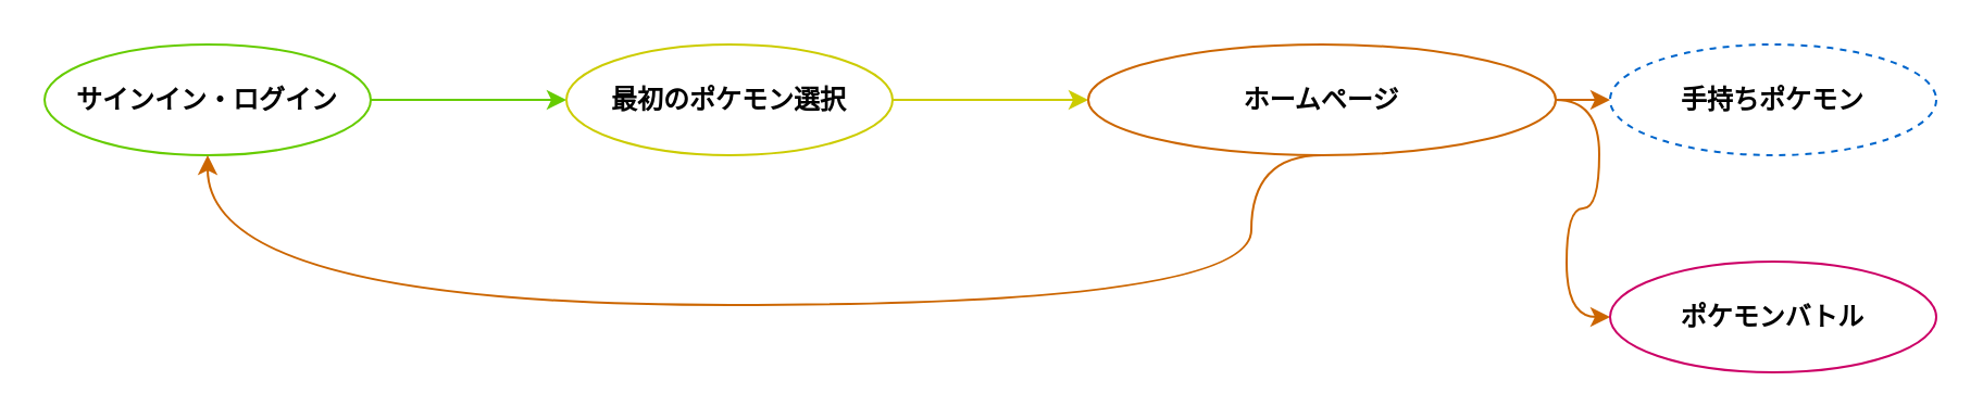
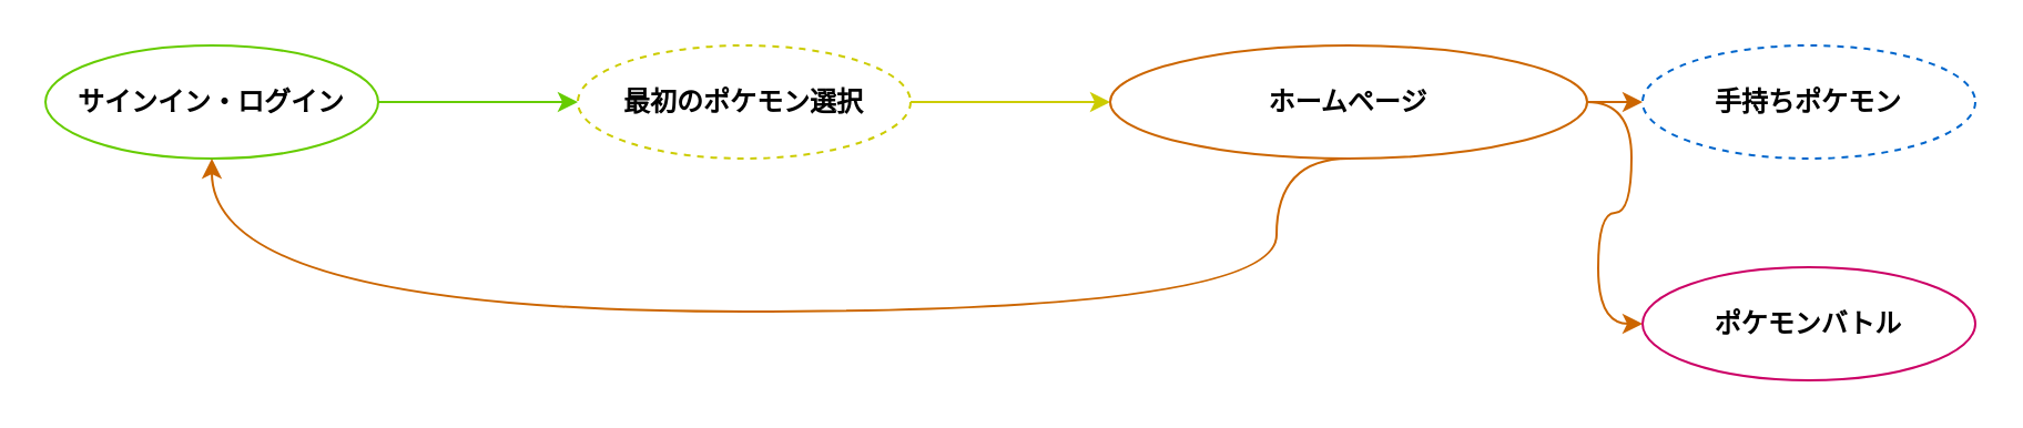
  <mxCell id="0" />
  <mxCell id="1" parent="0" />
  <mxCell id="2" style="edgeStyle=orthogonalEdgeStyle;rounded=0;orthogonalLoop=1;jettySize=auto;html=1;entryX=0;entryY=0.5;entryDx=0;entryDy=0;strokeColor=#66CC00;fontStyle=1" edge="1" parent="1" source="3" target="5"><mxGeometry relative="1" as="geometry"><mxPoint x="250" y="46" as="targetPoint" /></mxGeometry></mxCell>
  <mxCell id="3" value="サインイン・ログイン" style="ellipse;whiteSpace=wrap;html=1;align=center;strokeColor=#66CC00;fontStyle=1" vertex="1" parent="1"><mxGeometry x="20" y="20" width="150" height="51" as="geometry" /></mxCell>
  <mxCell id="4" style="edgeStyle=orthogonalEdgeStyle;rounded=0;orthogonalLoop=1;jettySize=auto;html=1;strokeColor=#CCCC00;fontStyle=1" edge="1" parent="1" source="5" target="8"><mxGeometry relative="1" as="geometry" /></mxCell>
- <mxCell id="5" value="最初のポケモン選択" style="ellipse;whiteSpace=wrap;html=1;align=center;strokeColor=#CCCC00;fontStyle=1" vertex="1" parent="1"><mxGeometry x="260" y="20" width="150" height="51" as="geometry" /></mxCell>
+ <mxCell id="5" value="最初のポケモン選択" style="ellipse;whiteSpace=wrap;html=1;align=center;strokeColor=#CCCC00;fontStyle=1;dashed=1;" vertex="1" parent="1"><mxGeometry x="260" y="20" width="150" height="51" as="geometry" /></mxCell>
  <mxCell id="6" style="edgeStyle=orthogonalEdgeStyle;rounded=0;orthogonalLoop=1;jettySize=auto;html=1;entryX=0;entryY=0.5;entryDx=0;entryDy=0;strokeColor=#CC6600;fontStyle=1" edge="1" parent="1" source="8" target="9"><mxGeometry relative="1" as="geometry" /></mxCell>
  <mxCell id="7" style="edgeStyle=orthogonalEdgeStyle;rounded=0;orthogonalLoop=1;jettySize=auto;html=1;entryX=0;entryY=0.5;entryDx=0;entryDy=0;curved=1;strokeColor=#CC6600;fontStyle=1" edge="1" parent="1" source="8" target="10"><mxGeometry relative="1" as="geometry" /></mxCell>
  <mxCell id="8" value="ホームページ" style="ellipse;whiteSpace=wrap;html=1;align=center;strokeColor=#CC6600;fontStyle=1" vertex="1" parent="1"><mxGeometry x="500" y="20" width="215" height="51" as="geometry" /></mxCell>
  <mxCell id="9" value="手持ちポケモン" style="ellipse;whiteSpace=wrap;html=1;align=center;strokeColor=#0066CC;fontStyle=1;dashed=1;" vertex="1" parent="1"><mxGeometry x="740" y="20" width="150" height="51" as="geometry" /></mxCell>
  <mxCell id="10" value="ポケモンバトル" style="ellipse;whiteSpace=wrap;html=1;align=center;strokeColor=#CC0066;fontStyle=1" vertex="1" parent="1"><mxGeometry x="740" y="120" width="150" height="51" as="geometry" /></mxCell>
  <mxCell id="11" value="" style="curved=1;endArrow=classic;html=1;rounded=0;exitX=0.5;exitY=1;exitDx=0;exitDy=0;entryX=0.5;entryY=1;entryDx=0;entryDy=0;edgeStyle=orthogonalEdgeStyle;strokeColor=#CC6600;fontStyle=1" edge="1" parent="1" source="8" target="3"><mxGeometry width="50" height="50" relative="1" as="geometry"><mxPoint x="390" y="230" as="sourcePoint" /><mxPoint x="280" y="110" as="targetPoint" /><Array as="points"><mxPoint x="575" y="140" /><mxPoint x="95" y="140" /></Array></mxGeometry></mxCell>
